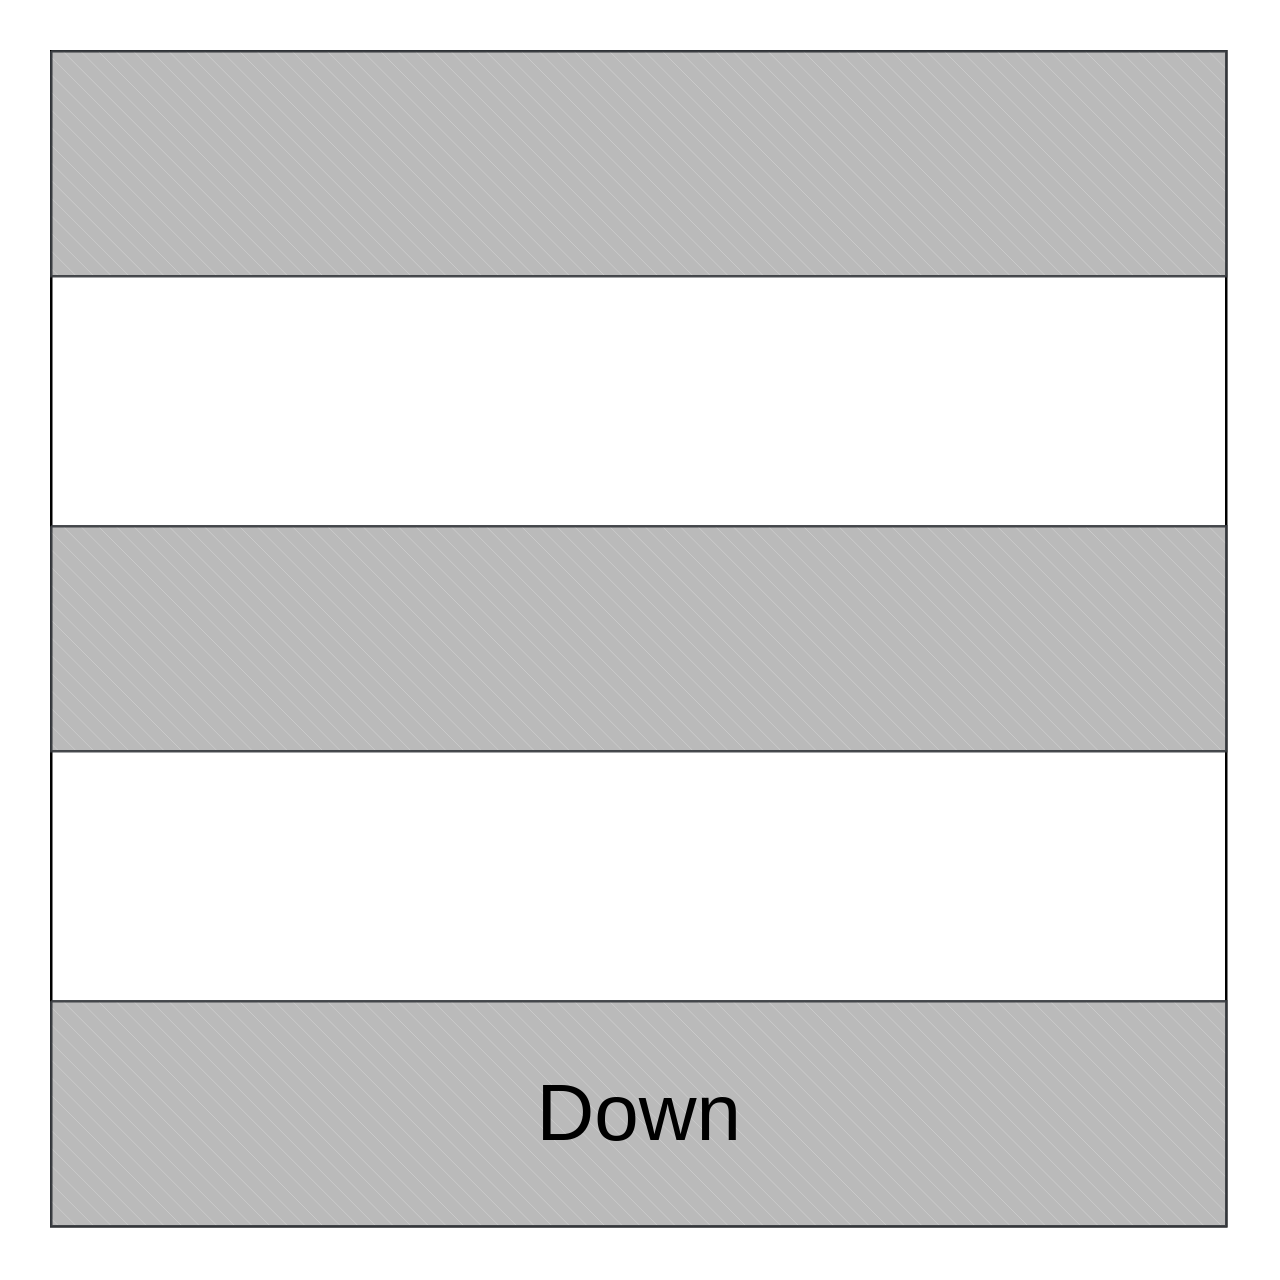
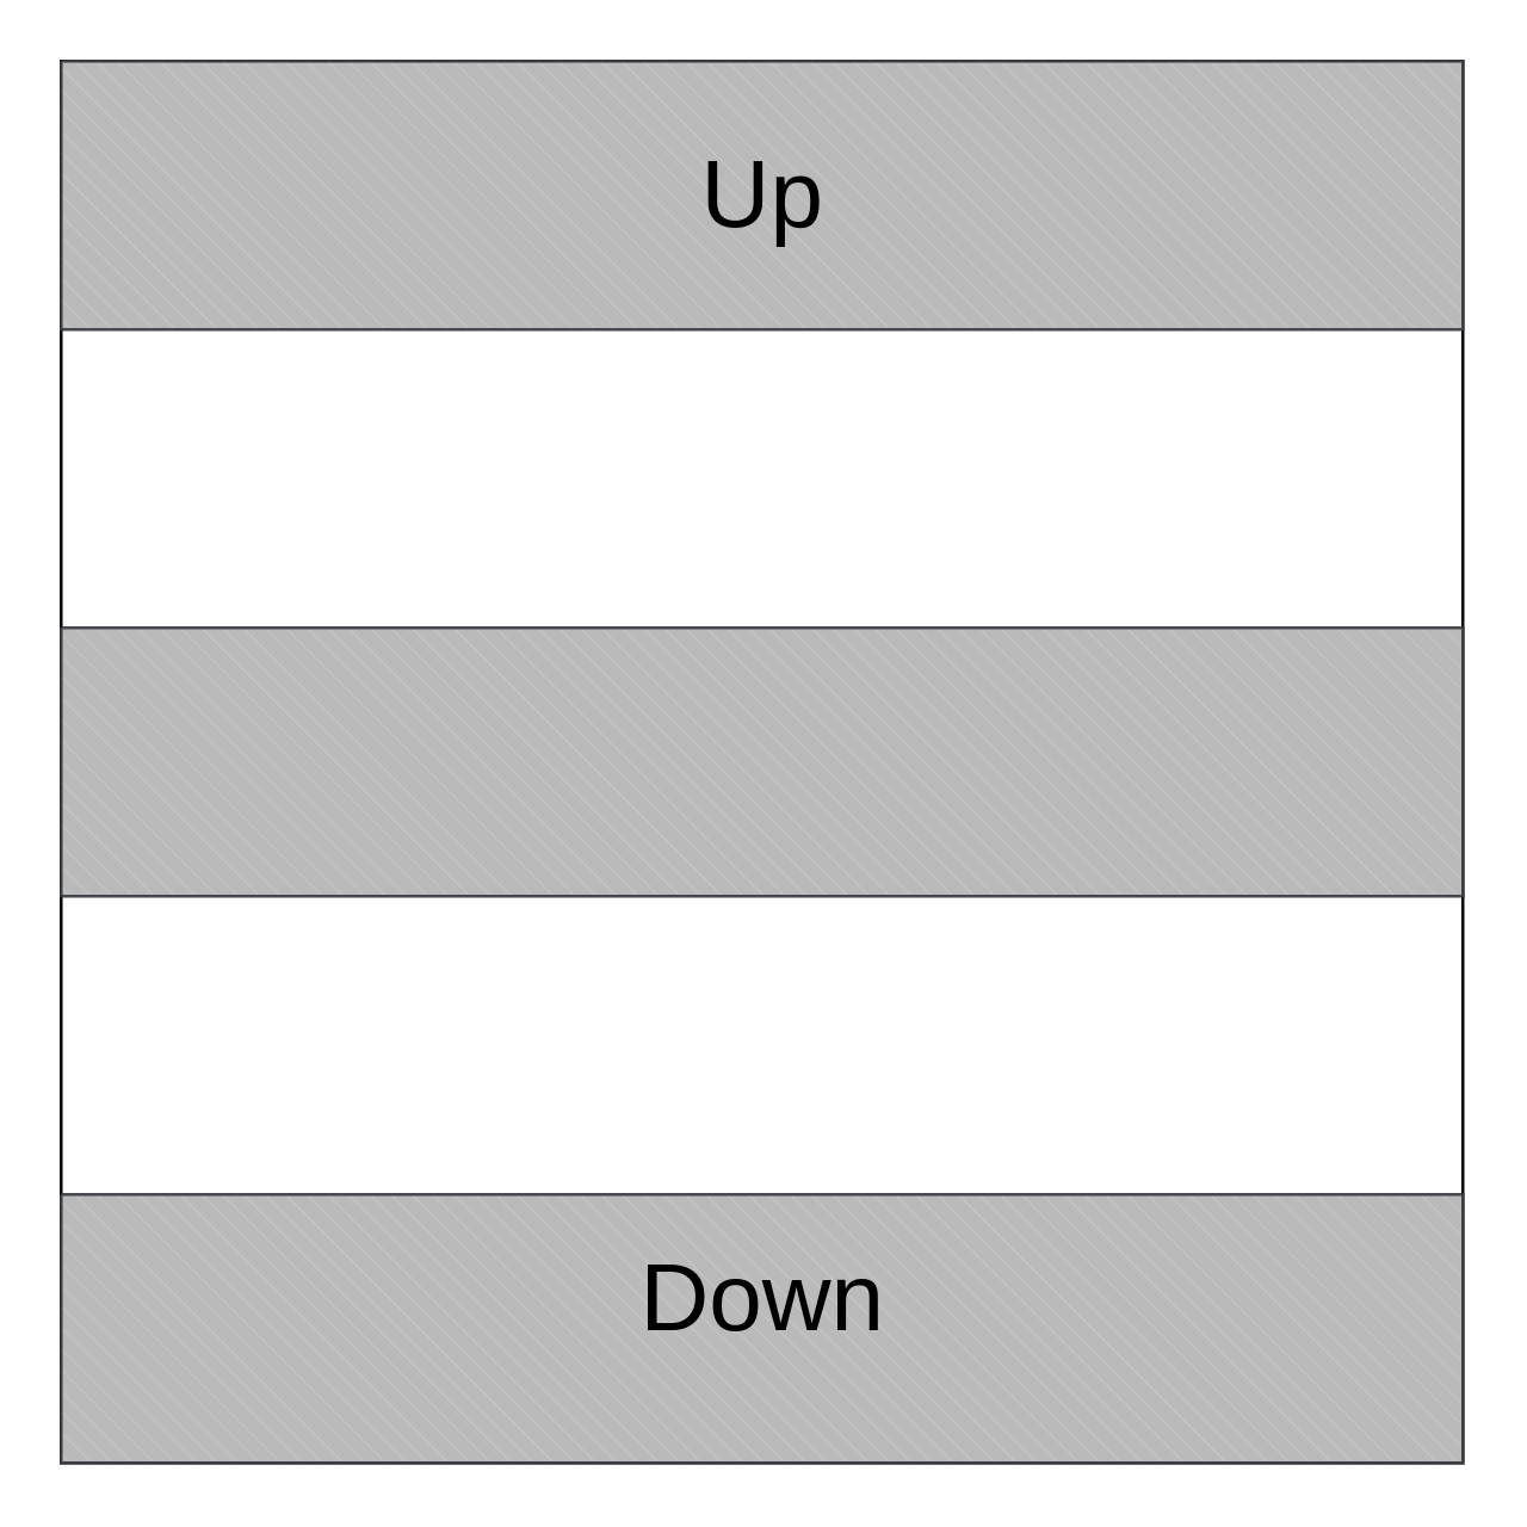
  <mxCell id="0" />
  <mxCell id="1" parent="0" />
  <mxCell id="2" value="" style="whiteSpace=wrap;html=1;aspect=fixed;" vertex="1" parent="1"><mxGeometry x="20" y="20" width="470" height="470" as="geometry" /></mxCell>
  <mxCell id="3" value="" style="verticalLabelPosition=bottom;verticalAlign=top;html=1;shape=mxgraph.basic.patternFillRect;fillStyle=diagRev;step=5;fillStrokeWidth=0.2;fillStrokeColor=#dddddd;strokeWidth=1;opacity=90;spacing=2;fontSize=12;fillColor=#B3B3B3;strokeColor=#36393d;" vertex="1" parent="1"><mxGeometry x="20" y="210" width="470" height="90" as="geometry" /></mxCell>
  <mxCell id="4" value="" style="verticalLabelPosition=bottom;verticalAlign=top;html=1;shape=mxgraph.basic.patternFillRect;fillStyle=diagRev;step=5;fillStrokeWidth=0.2;fillStrokeColor=#dddddd;strokeWidth=1;opacity=90;spacing=2;horizontal=1;fillColor=#B3B3B3;strokeColor=#36393d;" vertex="1" parent="1"><mxGeometry x="20" y="20" width="470" height="90" as="geometry" /></mxCell>
  <mxCell id="5" value="" style="verticalLabelPosition=bottom;verticalAlign=top;html=1;shape=mxgraph.basic.patternFillRect;fillStyle=diagRev;step=5;fillStrokeWidth=0.2;fillStrokeColor=#dddddd;strokeWidth=1;opacity=90;spacing=2;fillColor=#B3B3B3;strokeColor=#36393d;" vertex="1" parent="1"><mxGeometry x="20" y="400" width="470" height="90" as="geometry" /></mxCell>
- <mxCell id="7" value="&lt;font style=&quot;font-size: 32px;&quot;&gt;Down&lt;/font&gt;" style="text;html=1;align=center;verticalAlign=middle;resizable=0;points=[];autosize=1;strokeColor=none;fillColor=none;fontSize=12;" vertex="1" parent="1"><mxGeometry x="205" y="430" width="100" height="30" as="geometry" /></mxCell>
+ <mxCell id="6" value="&lt;font style=&quot;font-size: 32px;&quot;&gt;Up&lt;/font&gt;" style="text;html=1;align=center;verticalAlign=middle;resizable=0;points=[];autosize=1;strokeColor=none;fillColor=none;fontSize=12;" vertex="1" parent="1"><mxGeometry x="225" y="50" width="60" height="30" as="geometry" /></mxCell>
+ <mxCell id="7" value="&lt;font style=&quot;font-size: 32px;&quot;&gt;Down&lt;/font&gt;" style="text;html=1;align=center;verticalAlign=middle;resizable=0;points=[];autosize=1;strokeColor=none;fillColor=none;fontSize=12;" vertex="1" parent="1"><mxGeometry x="205" y="420" width="100" height="30" as="geometry" /></mxCell>
